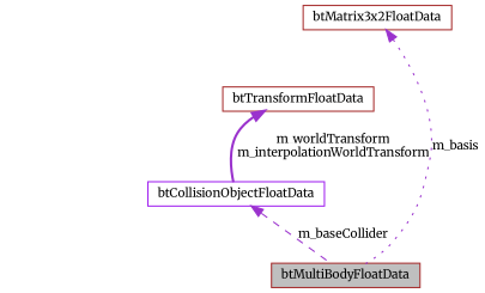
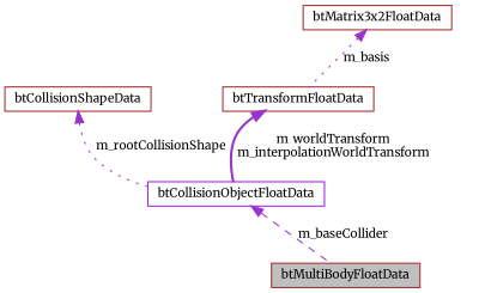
  digraph {
    fontname=Merriweather
    node [color=brown fontname=Merriweather fontsize=10 shape=record]
    edge [color=darkorchid3 dir=back fontname=Merriweather fontsize=10 labelfontname=FreeSans labelfontsize=10 style=dotted]
    n1 [fillcolor=grey75 fontcolor=black height=0.2 label=btMultiBodyFloatData style=filled width=0.4]
    n2 [color=purple height=0.2 label=btCollisionObjectFloatData width=0.4]
+   n3 [height=0.2 label=btCollisionShapeData width=0.4]
    n4 [height=0.2 label=btTransformFloatData width=0.4]
    n5 [height=0.2 label=btMatrix3x2FloatData width=0.4]
    n2 -> n1 [label=m_baseCollider style=dashed]
+   n3 -> n2 [label=m_rootCollisionShape]
    n4 -> n2 [label="m_worldTransform\nm_interpolationWorldTransform" style=bold]
-   n5 -> n1 [label=m_basis]
+   n5 -> n4 [label=m_basis]
  }
